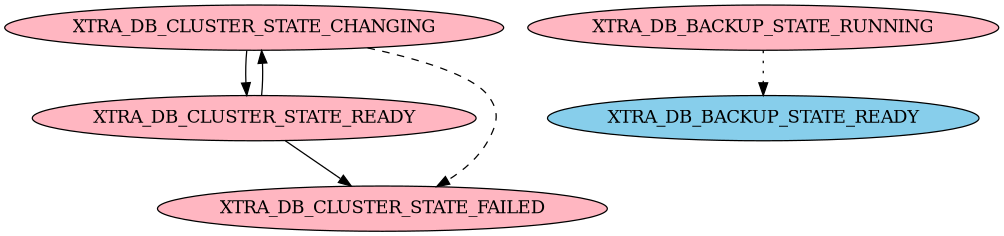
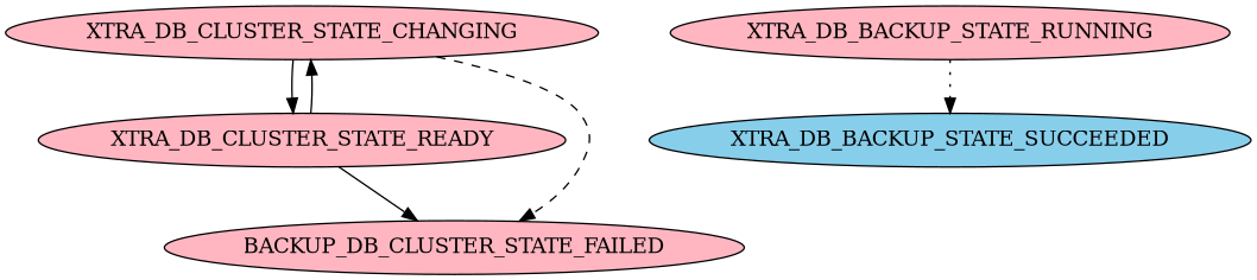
  digraph {
    node [fillcolor=lightpink style=filled]
    edge [style=solid]
    XTRA_DB_CLUSTER_STATE_CHANGING
    XTRA_DB_CLUSTER_STATE_READY
-   XTRA_DB_CLUSTER_STATE_FAILED
+   XTRA_DB_CLUSTER_STATE_FAILED [label=BACKUP_DB_CLUSTER_STATE_FAILED]
    XTRA_DB_BACKUP_STATE_RUNNING
-   XTRA_DB_BACKUP_STATE_SUCCEEDED [fillcolor=skyblue label=XTRA_DB_BACKUP_STATE_READY]
+   XTRA_DB_BACKUP_STATE_SUCCEEDED [fillcolor=skyblue]
    subgraph sub_1 {
      XTRA_DB_CLUSTER_STATE_CHANGING
      XTRA_DB_CLUSTER_STATE_READY
      XTRA_DB_CLUSTER_STATE_FAILED
    }
    subgraph sub_2 {
      XTRA_DB_BACKUP_STATE_RUNNING
      XTRA_DB_BACKUP_STATE_SUCCEEDED
    }
    XTRA_DB_CLUSTER_STATE_CHANGING -> XTRA_DB_CLUSTER_STATE_READY
    XTRA_DB_CLUSTER_STATE_CHANGING -> XTRA_DB_CLUSTER_STATE_FAILED [style=dashed]
    XTRA_DB_CLUSTER_STATE_READY -> XTRA_DB_CLUSTER_STATE_CHANGING
    XTRA_DB_CLUSTER_STATE_READY -> XTRA_DB_CLUSTER_STATE_FAILED
    XTRA_DB_BACKUP_STATE_RUNNING -> XTRA_DB_BACKUP_STATE_SUCCEEDED [style=dotted]
  }
